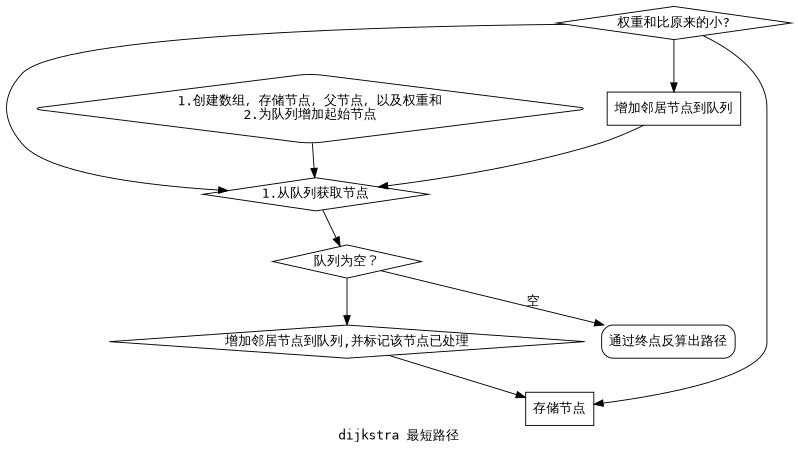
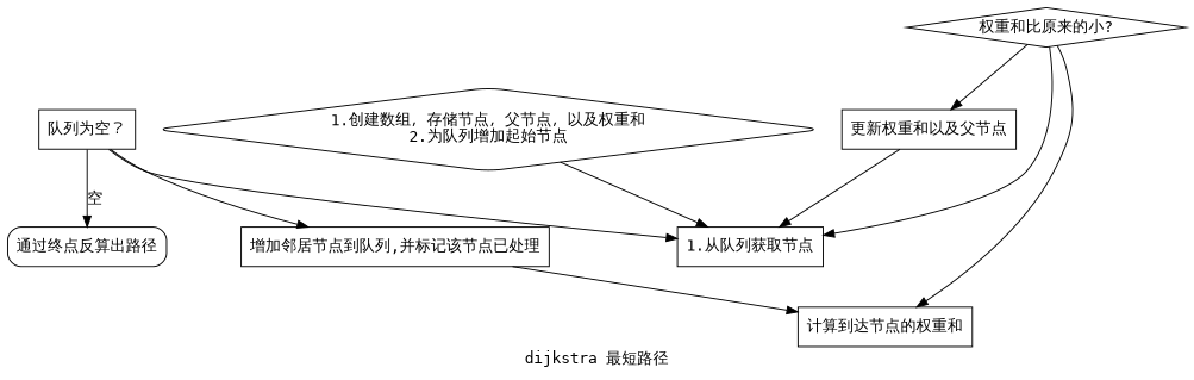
  digraph {
    fontname="DejaVu Sans Mono"
    label="dijkstra 最短路径"
    node [fontname="DejaVu Sans Mono" shape=rectangle]
    edge [fontname="DejaVu Sans Mono"]
    n1 [label="1.创建数组，存储节点，父节点，以及权重和\n2.为队列增加起始节点" shape=diamond style=rounded]
-   n2 [label="1.从队列获取节点" shape=diamond]
-   n3 [label="队列为空？" shape=diamond]
+   n2 [label="1.从队列获取节点"]
+   n3 [label="队列为空？" shape=box]
    n4 [label="通过终点反算出路径" style=rounded]
-   n5 [label="增加邻居节点到队列,并标记该节点已处理" shape=diamond]
-   n6 [label="存储节点"]
+   n5 [label="增加邻居节点到队列,并标记该节点已处理"]
+   n6 [label="计算到达节点的权重和"]
    n7 [label="权重和比原来的小?" shape=diamond]
-   n8 [label="增加邻居节点到队列"]
+   n8 [label="更新权重和以及父节点"]
    n1 -> n2
-   n2 -> n3
+   n3 -> n2
    n3 -> n4 [label="空"]
    n3 -> n5
    n5 -> n6
    n7 -> n2
    n7 -> n6
    n7 -> n8
    n8 -> n2
  }
